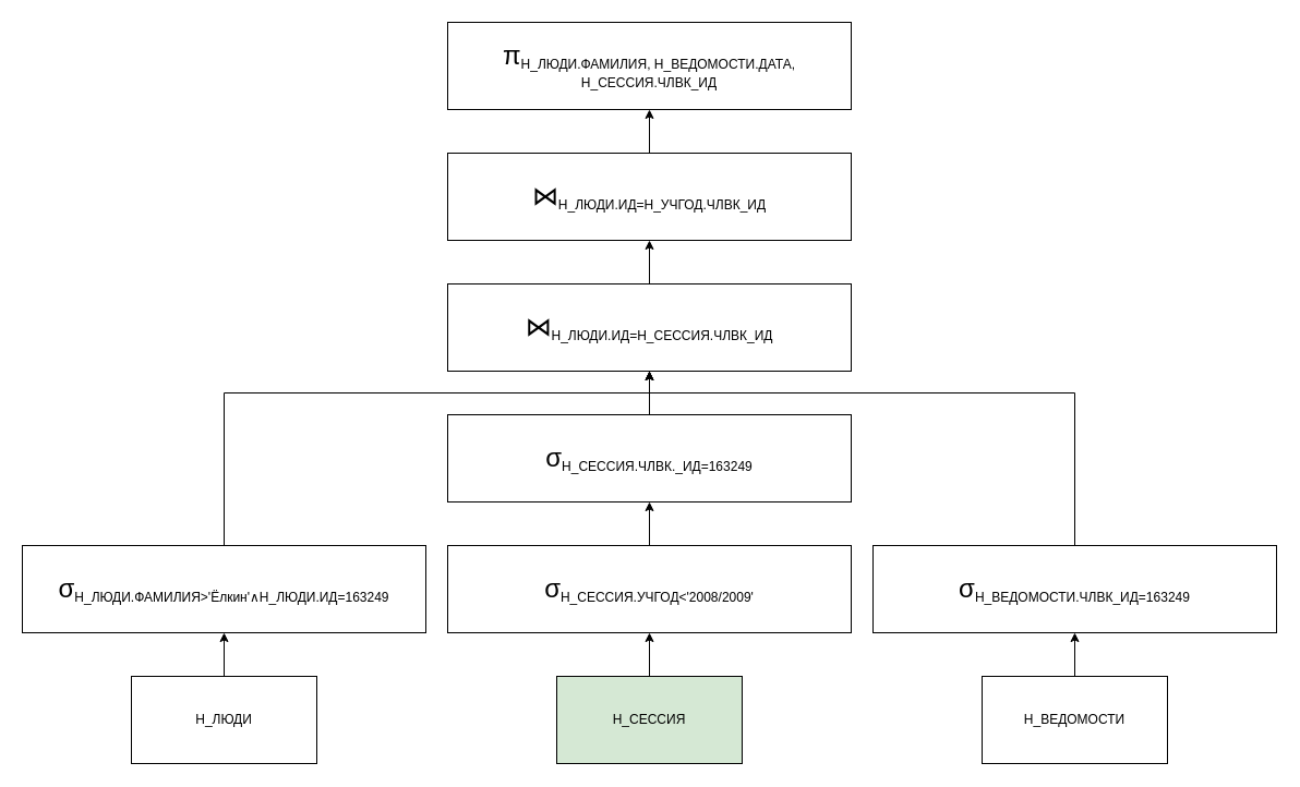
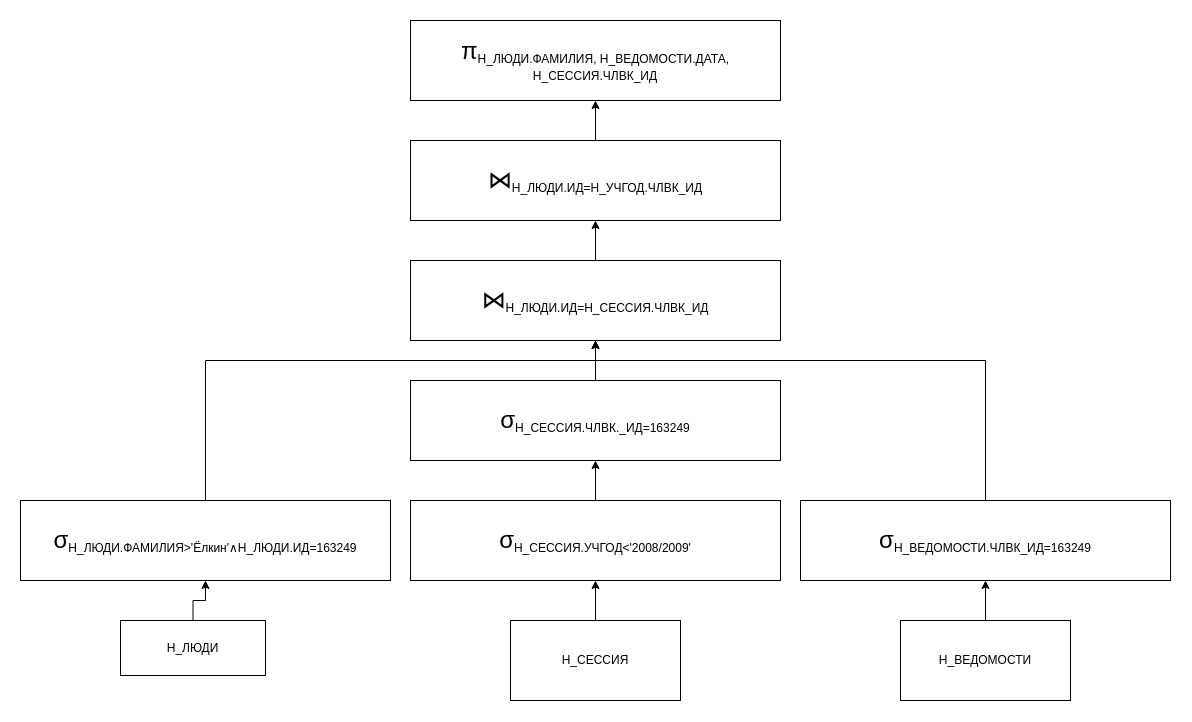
  <mxCell id="0" />
  <mxCell id="1" parent="0" />
  <mxCell id="2" style="edgeStyle=orthogonalEdgeStyle;rounded=0;orthogonalLoop=1;jettySize=auto;html=1;entryX=0.5;entryY=1;entryDx=0;entryDy=0;" parent="1" source="3" target="9" edge="1"><mxGeometry relative="1" as="geometry" /></mxCell>
- <mxCell id="3" value="Н_ЛЮДИ" style="rounded=0;whiteSpace=wrap;html=1;" parent="1" vertex="1"><mxGeometry x="120" y="620" width="170" height="80" as="geometry" /></mxCell>
+ <mxCell id="3" value="Н_ЛЮДИ" style="rounded=0;whiteSpace=wrap;html=1;" parent="1" vertex="1"><mxGeometry x="120" y="620" width="145" height="55" as="geometry" /></mxCell>
  <mxCell id="4" style="edgeStyle=orthogonalEdgeStyle;rounded=0;orthogonalLoop=1;jettySize=auto;html=1;entryX=0.5;entryY=1;entryDx=0;entryDy=0;" parent="1" source="5" target="18" edge="1"><mxGeometry relative="1" as="geometry" /></mxCell>
- <mxCell id="5" value="&lt;font style=&quot;font-size: 12px;&quot;&gt;Н_СЕССИЯ&lt;/font&gt;" style="rounded=0;whiteSpace=wrap;html=1;fillColor=#d5e8d4;" parent="1" vertex="1"><mxGeometry x="510" y="620" width="170" height="80" as="geometry" /></mxCell>
+ <mxCell id="5" value="&lt;font style=&quot;font-size: 12px;&quot;&gt;Н_СЕССИЯ&lt;/font&gt;" style="rounded=0;whiteSpace=wrap;html=1;" parent="1" vertex="1"><mxGeometry x="510" y="620" width="170" height="80" as="geometry" /></mxCell>
  <mxCell id="6" style="edgeStyle=orthogonalEdgeStyle;rounded=0;orthogonalLoop=1;jettySize=auto;html=1;entryX=0.5;entryY=1;entryDx=0;entryDy=0;" parent="1" source="7" target="14" edge="1"><mxGeometry relative="1" as="geometry" /></mxCell>
  <mxCell id="7" value="&lt;font style=&quot;font-size: 24px;&quot;&gt;⋈&lt;/font&gt;&lt;sub style=&quot;&quot;&gt;&lt;font style=&quot;font-size: 12px;&quot;&gt;Н_ЛЮДИ.ИД=Н_СЕССИЯ.ЧЛВК_ИД&lt;/font&gt;&lt;/sub&gt;" style="rounded=0;whiteSpace=wrap;html=1;" parent="1" vertex="1"><mxGeometry x="410" y="260" width="370" height="80" as="geometry" /></mxCell>
  <mxCell id="8" style="edgeStyle=orthogonalEdgeStyle;rounded=0;orthogonalLoop=1;jettySize=auto;html=1;entryX=0.5;entryY=1;entryDx=0;entryDy=0;" parent="1" source="9" target="7" edge="1"><mxGeometry relative="1" as="geometry"><Array as="points"><mxPoint x="205" y="360" /><mxPoint x="595" y="360" /></Array></mxGeometry></mxCell>
  <mxCell id="9" value="&lt;font style=&quot;font-size: 24px;&quot;&gt;σ&lt;/font&gt;&lt;sub style=&quot;&quot;&gt;&lt;font style=&quot;font-size: 12px;&quot;&gt;Н_ЛЮДИ.ФАМИЛИЯ&amp;gt;'Ёлкин'&lt;/font&gt;&lt;/sub&gt;&lt;sub&gt;&lt;font style=&quot;font-size: 12px;&quot;&gt;∧Н_ЛЮДИ.ИД=163249&lt;/font&gt;&lt;/sub&gt;" style="rounded=0;whiteSpace=wrap;html=1;" parent="1" vertex="1"><mxGeometry x="20" y="500" width="370" height="80" as="geometry" /></mxCell>
  <mxCell id="10" value="&lt;font style=&quot;font-size: 24px;&quot;&gt;π&lt;/font&gt;&lt;sub style=&quot;&quot;&gt;&lt;font style=&quot;font-size: 12px;&quot;&gt;Н_ЛЮДИ.ФАМИЛИЯ, Н_ВЕДОМОСТИ.ДАТА, Н_СЕССИЯ.ЧЛВК_ИД&lt;/font&gt;&lt;/sub&gt;" style="rounded=0;whiteSpace=wrap;html=1;" parent="1" vertex="1"><mxGeometry x="410" y="20" width="370" height="80" as="geometry" /></mxCell>
  <mxCell id="11" style="edgeStyle=orthogonalEdgeStyle;rounded=0;orthogonalLoop=1;jettySize=auto;html=1;entryX=0.5;entryY=1;entryDx=0;entryDy=0;" parent="1" source="12" target="16" edge="1"><mxGeometry relative="1" as="geometry" /></mxCell>
  <mxCell id="12" value="&lt;font style=&quot;font-size: 12px;&quot;&gt;Н_ВЕДОМОСТИ&lt;/font&gt;" style="rounded=0;whiteSpace=wrap;html=1;" parent="1" vertex="1"><mxGeometry x="900" y="620" width="170" height="80" as="geometry" /></mxCell>
  <mxCell id="13" style="edgeStyle=orthogonalEdgeStyle;rounded=0;orthogonalLoop=1;jettySize=auto;html=1;entryX=0.5;entryY=1;entryDx=0;entryDy=0;" parent="1" source="14" target="10" edge="1"><mxGeometry relative="1" as="geometry" /></mxCell>
  <mxCell id="14" value="&lt;font style=&quot;font-size: 24px;&quot;&gt;⋈&lt;/font&gt;&lt;sub style=&quot;&quot;&gt;&lt;font style=&quot;font-size: 12px;&quot;&gt;Н_ЛЮДИ.ИД=Н_УЧГОД.ЧЛВК_ИД&lt;/font&gt;&lt;/sub&gt;" style="rounded=0;whiteSpace=wrap;html=1;" parent="1" vertex="1"><mxGeometry x="410" y="140" width="370" height="80" as="geometry" /></mxCell>
  <mxCell id="15" style="edgeStyle=orthogonalEdgeStyle;rounded=0;orthogonalLoop=1;jettySize=auto;html=1;entryX=0.5;entryY=1;entryDx=0;entryDy=0;" edge="1" parent="1" source="16" target="7"><mxGeometry relative="1" as="geometry"><Array as="points"><mxPoint x="985" y="360" /><mxPoint x="595" y="360" /></Array></mxGeometry></mxCell>
  <mxCell id="16" value="&lt;font style=&quot;font-size: 24px;&quot;&gt;σ&lt;/font&gt;&lt;sub style=&quot;&quot;&gt;&lt;font style=&quot;font-size: 12px;&quot;&gt;Н_ВЕДОМОСТИ.ЧЛВК_ИД=163249&lt;/font&gt;&lt;/sub&gt;" style="rounded=0;whiteSpace=wrap;html=1;" parent="1" vertex="1"><mxGeometry x="800" y="500" width="370" height="80" as="geometry" /></mxCell>
  <mxCell id="17" style="edgeStyle=orthogonalEdgeStyle;rounded=0;orthogonalLoop=1;jettySize=auto;html=1;entryX=0.5;entryY=1;entryDx=0;entryDy=0;" parent="1" source="18" target="20" edge="1"><mxGeometry relative="1" as="geometry" /></mxCell>
  <mxCell id="18" value="&lt;font style=&quot;font-size: 24px;&quot;&gt;σ&lt;/font&gt;&lt;sub style=&quot;&quot;&gt;&lt;font style=&quot;font-size: 12px;&quot;&gt;Н_СЕССИЯ.УЧГОД&amp;lt;'2008/2009'&lt;/font&gt;&lt;/sub&gt;" style="rounded=0;whiteSpace=wrap;html=1;" parent="1" vertex="1"><mxGeometry x="410" y="500" width="370" height="80" as="geometry" /></mxCell>
  <mxCell id="19" style="edgeStyle=orthogonalEdgeStyle;rounded=0;orthogonalLoop=1;jettySize=auto;html=1;entryX=0.5;entryY=1;entryDx=0;entryDy=0;" edge="1" parent="1" source="20" target="7"><mxGeometry relative="1" as="geometry" /></mxCell>
  <mxCell id="20" value="&lt;font style=&quot;font-size: 24px;&quot;&gt;σ&lt;/font&gt;&lt;sub style=&quot;&quot;&gt;&lt;font style=&quot;font-size: 12px;&quot;&gt;Н_СЕССИЯ.ЧЛВК._ИД=163249&lt;/font&gt;&lt;/sub&gt;" style="rounded=0;whiteSpace=wrap;html=1;" vertex="1" parent="1"><mxGeometry x="410" y="380" width="370" height="80" as="geometry" /></mxCell>
